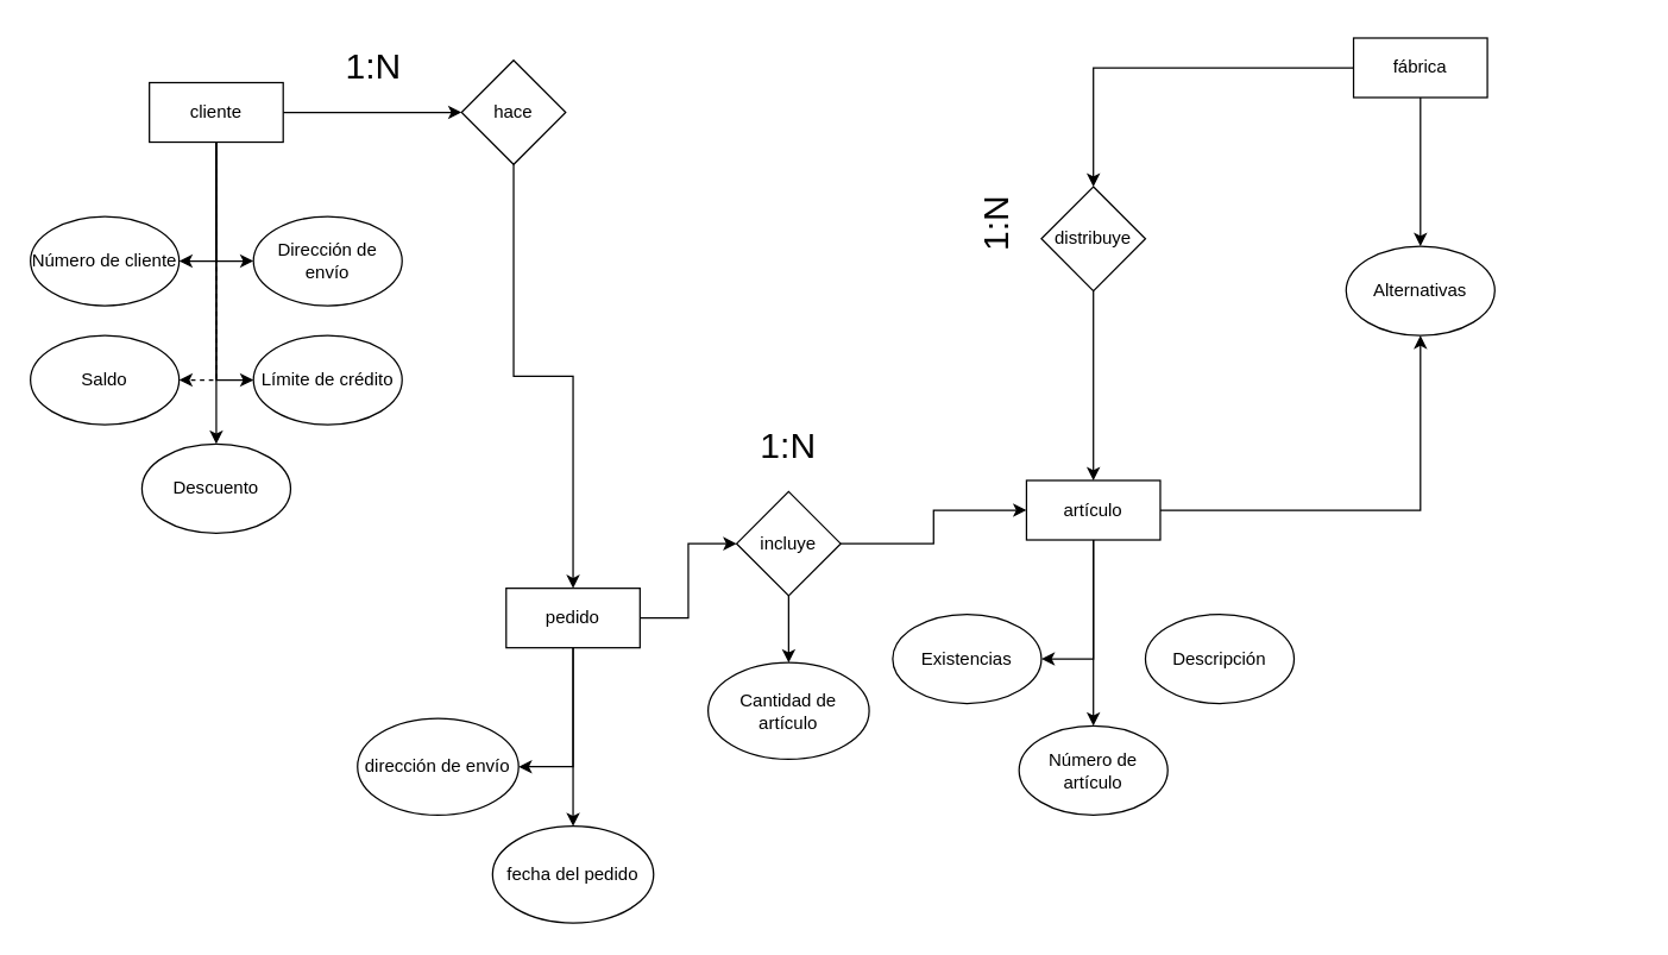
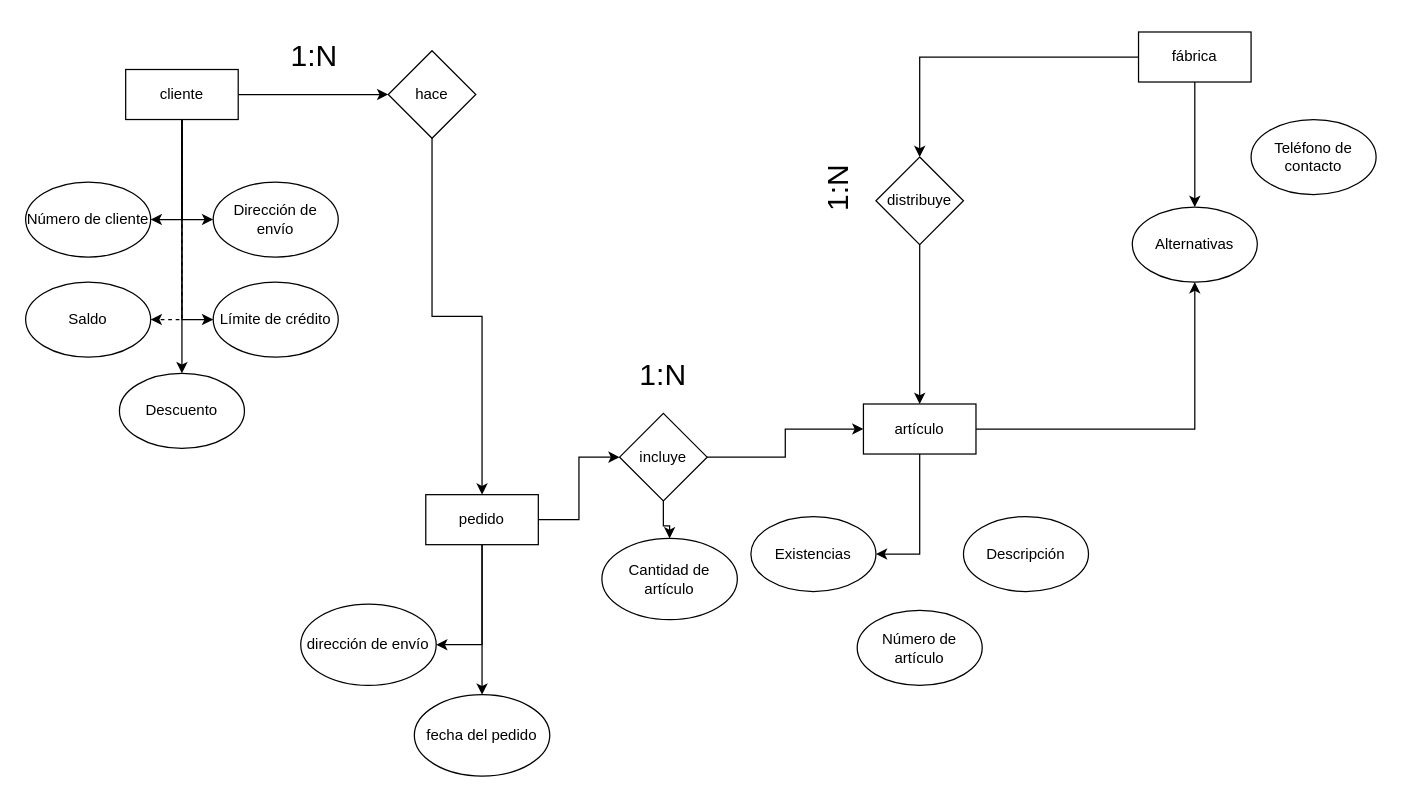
  <mxCell id="0" />
  <mxCell id="1" parent="0" />
  <mxCell id="2" style="edgeStyle=orthogonalEdgeStyle;rounded=0;orthogonalLoop=1;jettySize=auto;html=1;entryX=1;entryY=0.5;entryDx=0;entryDy=0;" edge="1" parent="1" source="8" target="9"><mxGeometry relative="1" as="geometry" /></mxCell>
  <mxCell id="3" style="edgeStyle=orthogonalEdgeStyle;rounded=0;orthogonalLoop=1;jettySize=auto;html=1;entryX=0;entryY=0.5;entryDx=0;entryDy=0;" edge="1" parent="1" source="8" target="10"><mxGeometry relative="1" as="geometry" /></mxCell>
  <mxCell id="4" style="edgeStyle=orthogonalEdgeStyle;rounded=0;orthogonalLoop=1;jettySize=auto;html=1;entryX=1;entryY=0.5;entryDx=0;entryDy=0;dashed=1;" edge="1" parent="1" source="8" target="11"><mxGeometry relative="1" as="geometry" /></mxCell>
  <mxCell id="5" style="edgeStyle=orthogonalEdgeStyle;rounded=0;orthogonalLoop=1;jettySize=auto;html=1;entryX=0;entryY=0.5;entryDx=0;entryDy=0;" edge="1" parent="1" source="8" target="12"><mxGeometry relative="1" as="geometry" /></mxCell>
  <mxCell id="6" style="edgeStyle=orthogonalEdgeStyle;rounded=0;orthogonalLoop=1;jettySize=auto;html=1;entryX=0.5;entryY=0;entryDx=0;entryDy=0;" edge="1" parent="1" source="8" target="13"><mxGeometry relative="1" as="geometry" /></mxCell>
  <mxCell id="7" style="edgeStyle=orthogonalEdgeStyle;rounded=0;orthogonalLoop=1;jettySize=auto;html=1;entryX=0;entryY=0.5;entryDx=0;entryDy=0;" edge="1" parent="1" source="8" target="33"><mxGeometry relative="1" as="geometry" /></mxCell>
  <mxCell id="8" value="cliente" style="rounded=0;whiteSpace=wrap;html=1;" vertex="1" parent="1"><mxGeometry x="100" y="55" width="90" height="40" as="geometry" /></mxCell>
  <mxCell id="9" value="Número de cliente" style="ellipse;whiteSpace=wrap;html=1;" vertex="1" parent="1"><mxGeometry x="20" y="145" width="100" height="60" as="geometry" /></mxCell>
  <mxCell id="10" value="Dirección de envío" style="ellipse;whiteSpace=wrap;html=1;" vertex="1" parent="1"><mxGeometry x="170" y="145" width="100" height="60" as="geometry" /></mxCell>
  <mxCell id="11" value="Saldo" style="ellipse;whiteSpace=wrap;html=1;" vertex="1" parent="1"><mxGeometry x="20" y="225" width="100" height="60" as="geometry" /></mxCell>
  <mxCell id="12" value="Límite de crédito" style="ellipse;whiteSpace=wrap;html=1;" vertex="1" parent="1"><mxGeometry x="170" y="225" width="100" height="60" as="geometry" /></mxCell>
  <mxCell id="13" value="Descuento" style="ellipse;whiteSpace=wrap;html=1;" vertex="1" parent="1"><mxGeometry x="95" y="298" width="100" height="60" as="geometry" /></mxCell>
  <mxCell id="14" style="edgeStyle=orthogonalEdgeStyle;rounded=0;orthogonalLoop=1;jettySize=auto;html=1;entryX=1;entryY=0.5;entryDx=0;entryDy=0;" edge="1" parent="1" source="17" target="19"><mxGeometry relative="1" as="geometry" /></mxCell>
  <mxCell id="15" style="edgeStyle=orthogonalEdgeStyle;rounded=0;orthogonalLoop=1;jettySize=auto;html=1;" edge="1" parent="1" source="17" target="31"><mxGeometry relative="1" as="geometry" /></mxCell>
- <mxCell id="16" style="edgeStyle=orthogonalEdgeStyle;rounded=0;orthogonalLoop=1;jettySize=auto;html=1;" edge="1" parent="1" source="17" target="18"><mxGeometry relative="1" as="geometry" /></mxCell>
  <mxCell id="17" value="artículo" style="rounded=0;whiteSpace=wrap;html=1;" vertex="1" parent="1"><mxGeometry x="690" y="322.5" width="90" height="40" as="geometry" /></mxCell>
  <mxCell id="18" value="Número de artículo" style="ellipse;whiteSpace=wrap;html=1;" vertex="1" parent="1"><mxGeometry x="685" y="487.5" width="100" height="60" as="geometry" /></mxCell>
  <mxCell id="19" value="Existencias" style="ellipse;whiteSpace=wrap;html=1;" vertex="1" parent="1"><mxGeometry x="600" y="412.5" width="100" height="60" as="geometry" /></mxCell>
  <mxCell id="20" value="Descripción" style="ellipse;whiteSpace=wrap;html=1;" vertex="1" parent="1"><mxGeometry x="770" y="412.5" width="100" height="60" as="geometry" /></mxCell>
  <mxCell id="21" style="edgeStyle=orthogonalEdgeStyle;rounded=0;orthogonalLoop=1;jettySize=auto;html=1;entryX=1;entryY=0.5;entryDx=0;entryDy=0;" edge="1" parent="1" source="24" target="25"><mxGeometry relative="1" as="geometry" /></mxCell>
  <mxCell id="22" style="edgeStyle=orthogonalEdgeStyle;rounded=0;orthogonalLoop=1;jettySize=auto;html=1;entryX=0;entryY=0.5;entryDx=0;entryDy=0;" edge="1" parent="1" source="24" target="36"><mxGeometry relative="1" as="geometry" /></mxCell>
  <mxCell id="23" style="edgeStyle=orthogonalEdgeStyle;rounded=0;orthogonalLoop=1;jettySize=auto;html=1;entryX=0.5;entryY=0;entryDx=0;entryDy=0;" edge="1" parent="1" source="24" target="42"><mxGeometry relative="1" as="geometry" /></mxCell>
  <mxCell id="24" value="pedido" style="rounded=0;whiteSpace=wrap;html=1;" vertex="1" parent="1"><mxGeometry x="340" y="395" width="90" height="40" as="geometry" /></mxCell>
  <mxCell id="25" value="dirección de envío" style="ellipse;whiteSpace=wrap;html=1;" vertex="1" parent="1"><mxGeometry x="240" y="482.5" width="108.33" height="65" as="geometry" /></mxCell>
- <mxCell id="26" value="Cantidad de artículo" style="ellipse;whiteSpace=wrap;html=1;" vertex="1" parent="1"><mxGeometry x="475.83" y="445" width="108.33" height="65" as="geometry" /></mxCell>
+ <mxCell id="26" value="Cantidad de artículo" style="ellipse;whiteSpace=wrap;html=1;" vertex="1" parent="1"><mxGeometry x="480.83" y="430" width="108.33" height="65" as="geometry" /></mxCell>
  <mxCell id="27" style="edgeStyle=orthogonalEdgeStyle;rounded=0;orthogonalLoop=1;jettySize=auto;html=1;entryX=0.5;entryY=0;entryDx=0;entryDy=0;" edge="1" parent="1" source="29" target="31"><mxGeometry relative="1" as="geometry" /></mxCell>
  <mxCell id="28" style="edgeStyle=orthogonalEdgeStyle;rounded=0;orthogonalLoop=1;jettySize=auto;html=1;entryX=0.5;entryY=0;entryDx=0;entryDy=0;" edge="1" parent="1" source="29" target="38"><mxGeometry relative="1" as="geometry" /></mxCell>
  <mxCell id="29" value="fábrica" style="rounded=0;whiteSpace=wrap;html=1;" vertex="1" parent="1"><mxGeometry x="910" y="25" width="90" height="40" as="geometry" /></mxCell>
+ <mxCell id="30" value="Teléfono de contacto" style="ellipse;whiteSpace=wrap;html=1;" vertex="1" parent="1"><mxGeometry x="1000" y="95" width="100" height="60" as="geometry" /></mxCell>
  <mxCell id="31" value="Alternativas" style="ellipse;whiteSpace=wrap;html=1;" vertex="1" parent="1"><mxGeometry x="905" y="165" width="100" height="60" as="geometry" /></mxCell>
  <mxCell id="32" style="edgeStyle=orthogonalEdgeStyle;rounded=0;orthogonalLoop=1;jettySize=auto;html=1;entryX=0.5;entryY=0;entryDx=0;entryDy=0;" edge="1" parent="1" source="33" target="24"><mxGeometry relative="1" as="geometry" /></mxCell>
  <mxCell id="33" value="hace" style="rhombus;whiteSpace=wrap;html=1;" vertex="1" parent="1"><mxGeometry x="310" y="40" width="70" height="70" as="geometry" /></mxCell>
  <mxCell id="34" style="edgeStyle=orthogonalEdgeStyle;rounded=0;orthogonalLoop=1;jettySize=auto;html=1;exitX=1;exitY=0.5;exitDx=0;exitDy=0;entryX=0;entryY=0.5;entryDx=0;entryDy=0;" edge="1" parent="1" source="36" target="17"><mxGeometry relative="1" as="geometry" /></mxCell>
  <mxCell id="35" style="edgeStyle=orthogonalEdgeStyle;rounded=0;orthogonalLoop=1;jettySize=auto;html=1;entryX=0.5;entryY=0;entryDx=0;entryDy=0;" edge="1" parent="1" source="36" target="26"><mxGeometry relative="1" as="geometry" /></mxCell>
  <mxCell id="36" value="incluye" style="rhombus;whiteSpace=wrap;html=1;" vertex="1" parent="1"><mxGeometry x="495" y="330" width="70" height="70" as="geometry" /></mxCell>
  <mxCell id="37" style="edgeStyle=orthogonalEdgeStyle;rounded=0;orthogonalLoop=1;jettySize=auto;html=1;" edge="1" parent="1" source="38" target="17"><mxGeometry relative="1" as="geometry" /></mxCell>
  <mxCell id="38" value="distribuye" style="rhombus;whiteSpace=wrap;html=1;" vertex="1" parent="1"><mxGeometry x="700" y="125" width="70" height="70" as="geometry" /></mxCell>
  <mxCell id="39" value="1:N" style="text;html=1;align=center;verticalAlign=middle;whiteSpace=wrap;rounded=0;fontSize=24;" vertex="1" parent="1"><mxGeometry x="200.83" y="20" width="100" height="50" as="geometry" /></mxCell>
  <mxCell id="40" value="1:N" style="text;html=1;align=center;verticalAlign=middle;whiteSpace=wrap;rounded=0;fontSize=24;" vertex="1" parent="1"><mxGeometry x="480" y="275" width="100" height="50" as="geometry" /></mxCell>
  <mxCell id="41" value="1&lt;span style=&quot;background-color: initial;&quot;&gt;:N&lt;/span&gt;" style="text;html=1;align=center;verticalAlign=middle;whiteSpace=wrap;rounded=0;fontSize=24;rotation=-90;" vertex="1" parent="1"><mxGeometry x="620" y="125" width="100" height="50" as="geometry" /></mxCell>
  <mxCell id="42" value="fecha del pedido" style="ellipse;whiteSpace=wrap;html=1;" vertex="1" parent="1"><mxGeometry x="330.83" y="555" width="108.33" height="65" as="geometry" /></mxCell>
